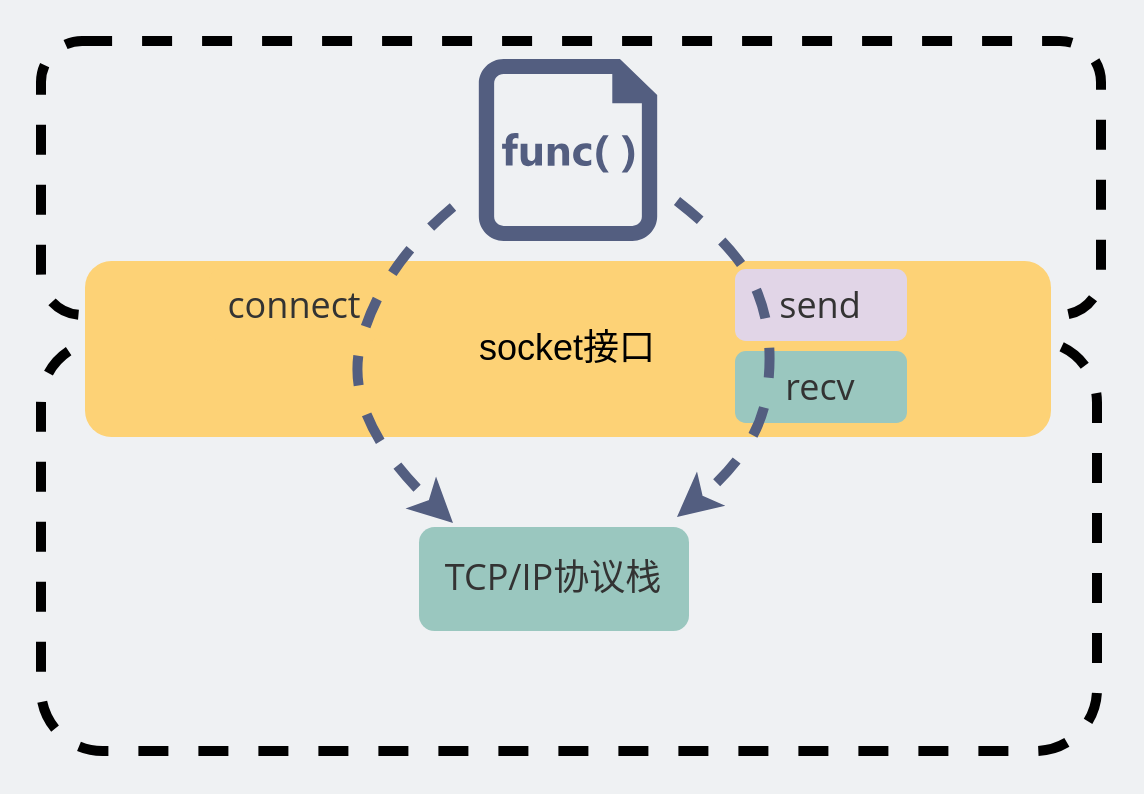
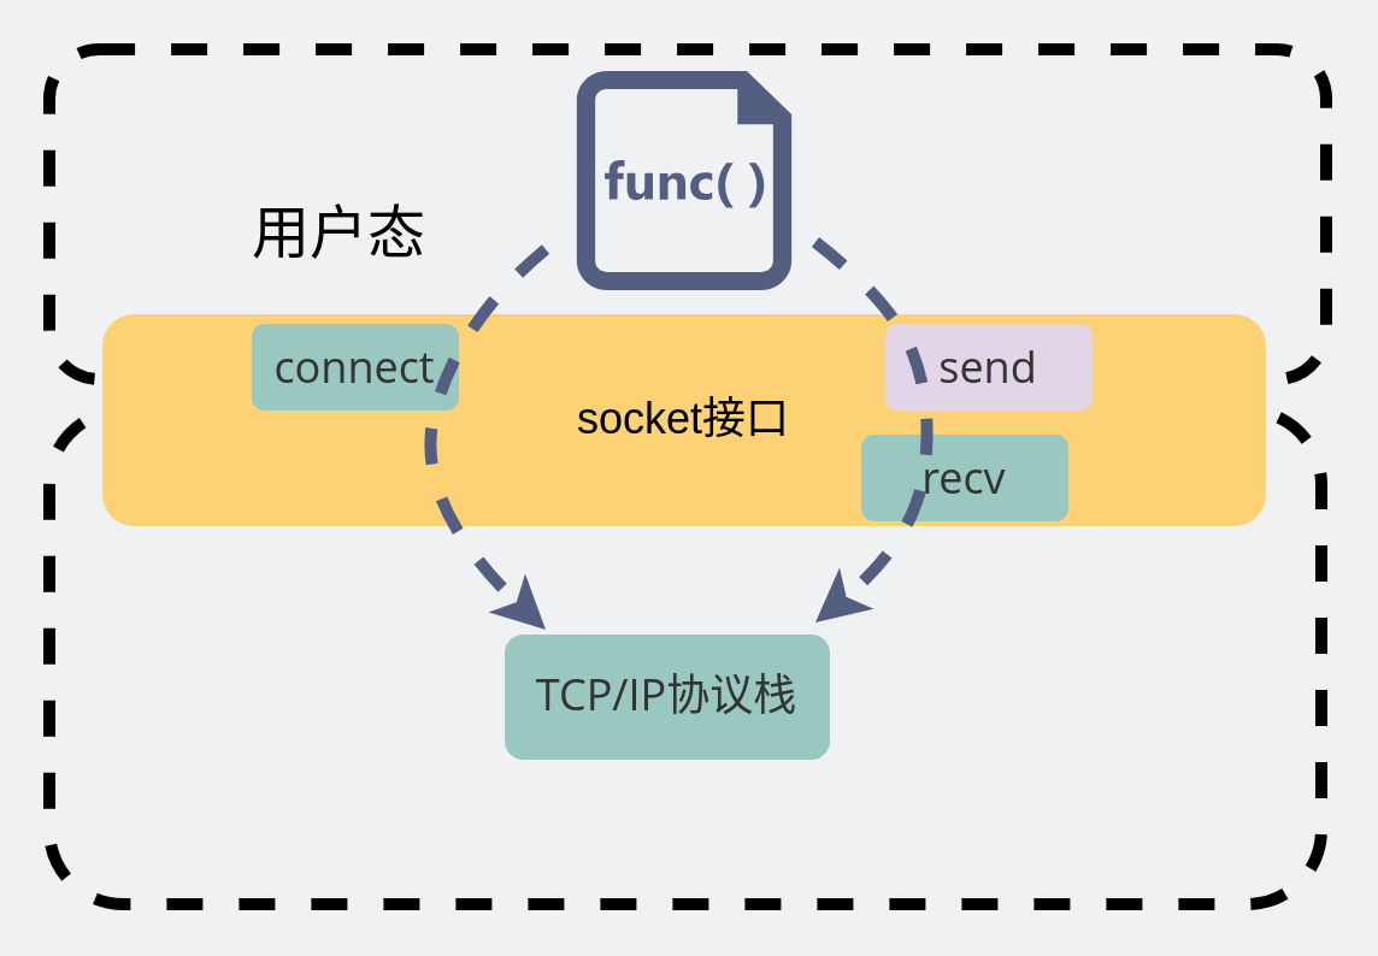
  <mxCell id="0" />
  <mxCell id="1" parent="0" />
  <mxCell id="2" value="" style="rounded=1;whiteSpace=wrap;html=1;dashed=1;strokeWidth=5;fillColor=none;" parent="1" vertex="1"><mxGeometry x="20" y="20" width="530" height="137" as="geometry" /></mxCell>
  <mxCell id="3" value="" style="rounded=1;whiteSpace=wrap;html=1;dashed=1;strokeWidth=5;fillColor=none;" parent="1" vertex="1"><mxGeometry x="20" y="170" width="528" height="205" as="geometry" /></mxCell>
  <mxCell id="4" value="&lt;font style=&quot;font-size: 18px&quot;&gt;socket接口&lt;/font&gt;" style="rounded=1;whiteSpace=wrap;html=1;strokeColor=none;labelBackgroundColor=none;fillColor=#FDD276;" parent="1" vertex="1"><mxGeometry x="42" y="130" width="483" height="88" as="geometry" /></mxCell>
+ <mxCell id="5" value="&lt;font style=&quot;font-size: 24px&quot;&gt;用户态&lt;/font&gt;" style="text;html=1;strokeColor=none;fillColor=none;align=center;verticalAlign=middle;whiteSpace=wrap;rounded=0;dashed=1;" parent="1" vertex="1"><mxGeometry x="74" y="87" width="132.5" height="20" as="geometry" /></mxCell>
  <mxCell id="6" value="&lt;span style=&quot;color: rgb(51 , 51 , 51) ; font-family: &amp;#34;open sans&amp;#34; , &amp;#34;clear sans&amp;#34; , &amp;#34;helvetica neue&amp;#34; , &amp;#34;helvetica&amp;#34; , &amp;#34;arial&amp;#34; , sans-serif ; font-size: 18px&quot;&gt;&lt;font style=&quot;font-size: 18px&quot;&gt;TCP/IP协议栈&lt;/font&gt;&lt;/span&gt;" style="rounded=1;whiteSpace=wrap;html=1;strokeColor=none;fontSize=18;fillColor=#9AC7BF;labelBackgroundColor=none;" parent="1" vertex="1"><mxGeometry x="209" y="263" width="135" height="52" as="geometry" /></mxCell>
- <mxCell id="7" value="&lt;span style=&quot;color: rgb(51 , 51 , 51) ; font-family: &amp;#34;open sans&amp;#34; , &amp;#34;clear sans&amp;#34; , &amp;#34;helvetica neue&amp;#34; , &amp;#34;helvetica&amp;#34; , &amp;#34;arial&amp;#34; , sans-serif&quot;&gt;&lt;font style=&quot;font-size: 18px&quot;&gt;connect&lt;/font&gt;&lt;/span&gt;" style="rounded=1;whiteSpace=wrap;html=1;strokeColor=none;fillColor=#fdd276;labelBackgroundColor=none;" parent="1" vertex="1"><mxGeometry x="104" y="134" width="86" height="36" as="geometry" /></mxCell>
+ <mxCell id="7" value="&lt;span style=&quot;color: rgb(51 , 51 , 51) ; font-family: &amp;#34;open sans&amp;#34; , &amp;#34;clear sans&amp;#34; , &amp;#34;helvetica neue&amp;#34; , &amp;#34;helvetica&amp;#34; , &amp;#34;arial&amp;#34; , sans-serif&quot;&gt;&lt;font style=&quot;font-size: 18px&quot;&gt;connect&lt;/font&gt;&lt;/span&gt;" style="rounded=1;whiteSpace=wrap;html=1;strokeColor=none;fillColor=#9AC7BF;labelBackgroundColor=none;" parent="1" vertex="1"><mxGeometry x="104" y="134" width="86" height="36" as="geometry" /></mxCell>
  <mxCell id="8" value="&lt;span style=&quot;color: rgb(51 , 51 , 51) ; font-family: &amp;#34;open sans&amp;#34; , &amp;#34;clear sans&amp;#34; , &amp;#34;helvetica neue&amp;#34; , &amp;#34;helvetica&amp;#34; , &amp;#34;arial&amp;#34; , sans-serif&quot;&gt;&lt;font style=&quot;font-size: 18px&quot;&gt;send&lt;/font&gt;&lt;/span&gt;" style="rounded=1;whiteSpace=wrap;html=1;strokeColor=none;fillColor=#e1d5e7;labelBackgroundColor=none;" vertex="1" parent="1"><mxGeometry x="367" y="134" width="86" height="36" as="geometry" /></mxCell>
- <mxCell id="9" value="&lt;span style=&quot;color: rgb(51 , 51 , 51) ; font-family: &amp;#34;open sans&amp;#34; , &amp;#34;clear sans&amp;#34; , &amp;#34;helvetica neue&amp;#34; , &amp;#34;helvetica&amp;#34; , &amp;#34;arial&amp;#34; , sans-serif&quot;&gt;&lt;font style=&quot;font-size: 18px&quot;&gt;recv&lt;/font&gt;&lt;/span&gt;" style="rounded=1;whiteSpace=wrap;html=1;strokeColor=none;fillColor=#9AC7BF;labelBackgroundColor=none;" vertex="1" parent="1"><mxGeometry x="367" y="175" width="86" height="36" as="geometry" /></mxCell>
+ <mxCell id="9" value="&lt;span style=&quot;color: rgb(51 , 51 , 51) ; font-family: &amp;#34;open sans&amp;#34; , &amp;#34;clear sans&amp;#34; , &amp;#34;helvetica neue&amp;#34; , &amp;#34;helvetica&amp;#34; , &amp;#34;arial&amp;#34; , sans-serif&quot;&gt;&lt;font style=&quot;font-size: 18px&quot;&gt;recv&lt;/font&gt;&lt;/span&gt;" style="rounded=1;whiteSpace=wrap;html=1;strokeColor=none;fillColor=#9AC7BF;labelBackgroundColor=none;" vertex="1" parent="1"><mxGeometry x="357" y="180" width="86" height="36" as="geometry" /></mxCell>
  <mxCell id="10" value="" style="aspect=fixed;pointerEvents=1;shadow=0;dashed=0;html=1;strokeColor=none;labelPosition=center;verticalLabelPosition=bottom;verticalAlign=top;align=center;shape=mxgraph.mscae.enterprise.code_file;fillColor=#535E80;" vertex="1" parent="1"><mxGeometry x="238.91" y="29" width="89.18" height="91" as="geometry" /></mxCell>
  <mxCell id="11" value="" style="curved=1;endArrow=classic;html=1;strokeColor=#535E80;strokeWidth=5;dashed=1;" edge="1" parent="1"><mxGeometry width="50" height="50" relative="1" as="geometry"><mxPoint x="226" y="103" as="sourcePoint" /><mxPoint x="226" y="261" as="targetPoint" /><Array as="points"><mxPoint x="190" y="133" /><mxPoint x="170" y="208" /></Array></mxGeometry></mxCell>
  <mxCell id="12" value="" style="curved=1;endArrow=classic;html=1;strokeColor=#535E80;strokeWidth=5;dashed=1;" edge="1" parent="1"><mxGeometry width="50" height="50" relative="1" as="geometry"><mxPoint x="338" y="100" as="sourcePoint" /><mxPoint x="338" y="258" as="targetPoint" /><Array as="points"><mxPoint x="370" y="125" /><mxPoint x="387" y="168" /><mxPoint x="379" y="224" /></Array></mxGeometry></mxCell>
